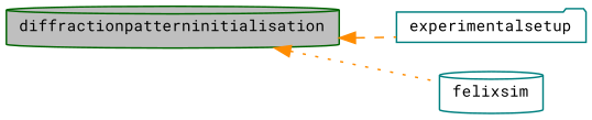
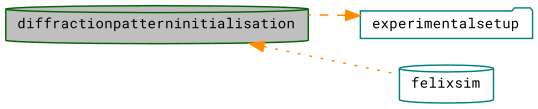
  digraph {
    fontname="Roboto Mono"
    rankdir=LR
    node [color=teal fillcolor=white fontname="Roboto Mono" fontsize=10 shape=cylinder style=filled]
    edge [color=darkorange dir=back fontname="Roboto Mono" fontsize=10 labelfontname=Helvetica labelfontsize=10]
    n1 [color=darkgreen fillcolor=grey75 fontcolor=black height=0.2 label=diffractionpatterninitialisation width=0.4]
    n2 [height=0.2 label=experimentalsetup shape=folder width=0.4]
    n3 [height=0.2 label=felixsim width=0.4]
-   n1 -> n2 [style=dashed]
+   n2 -> n1 [style=dashed]
    n1 -> n3 [style=dotted]
  }
